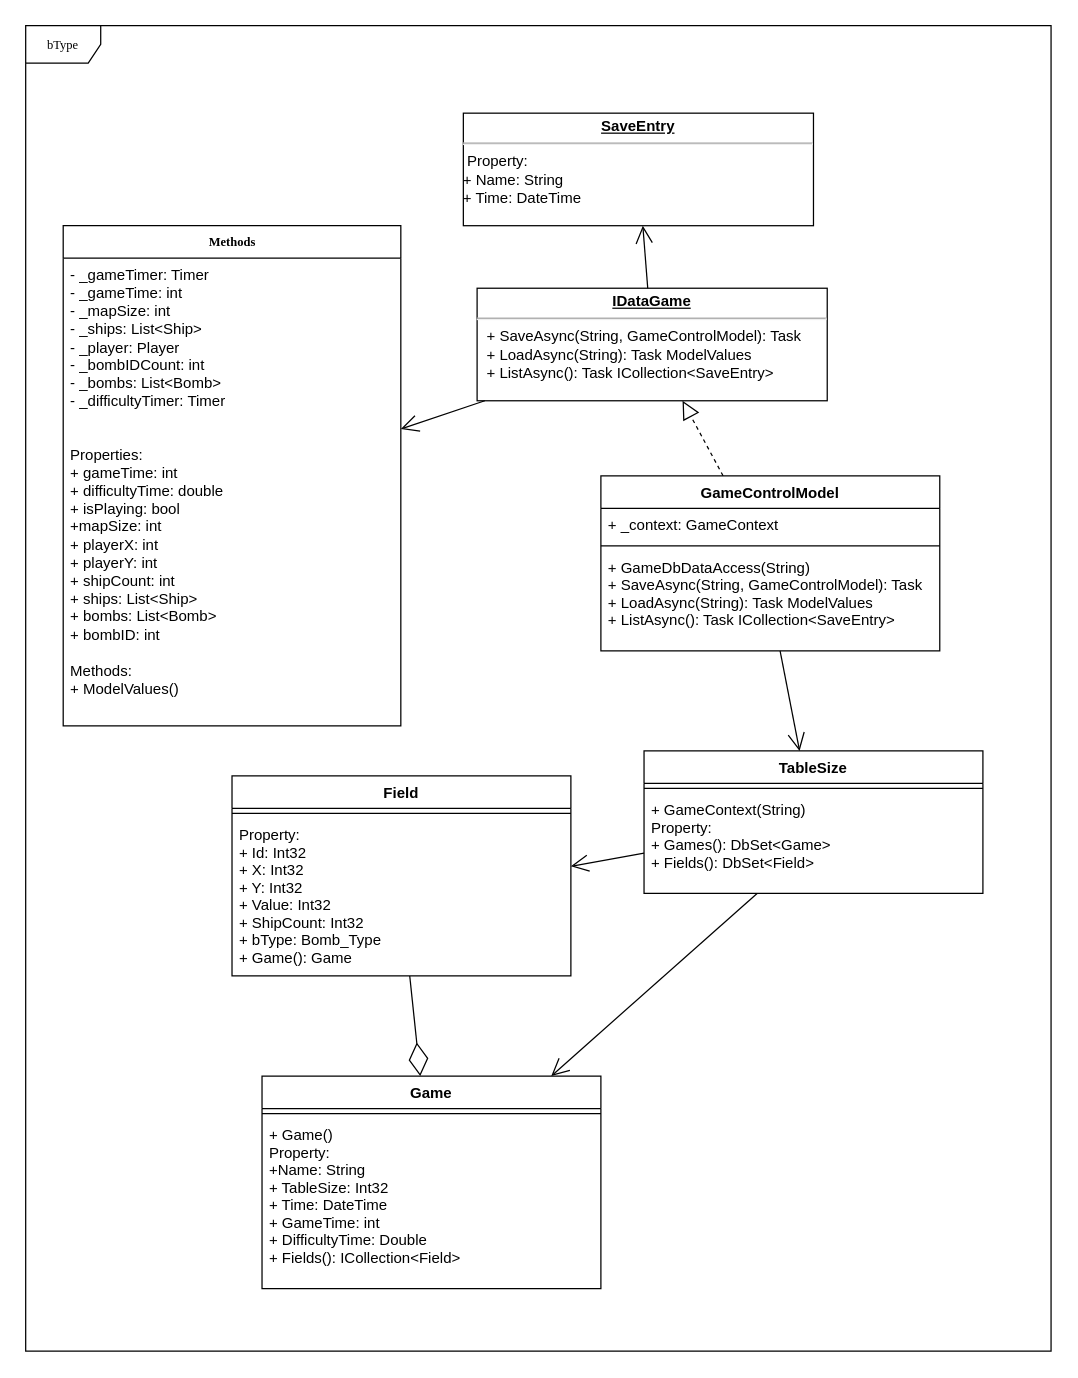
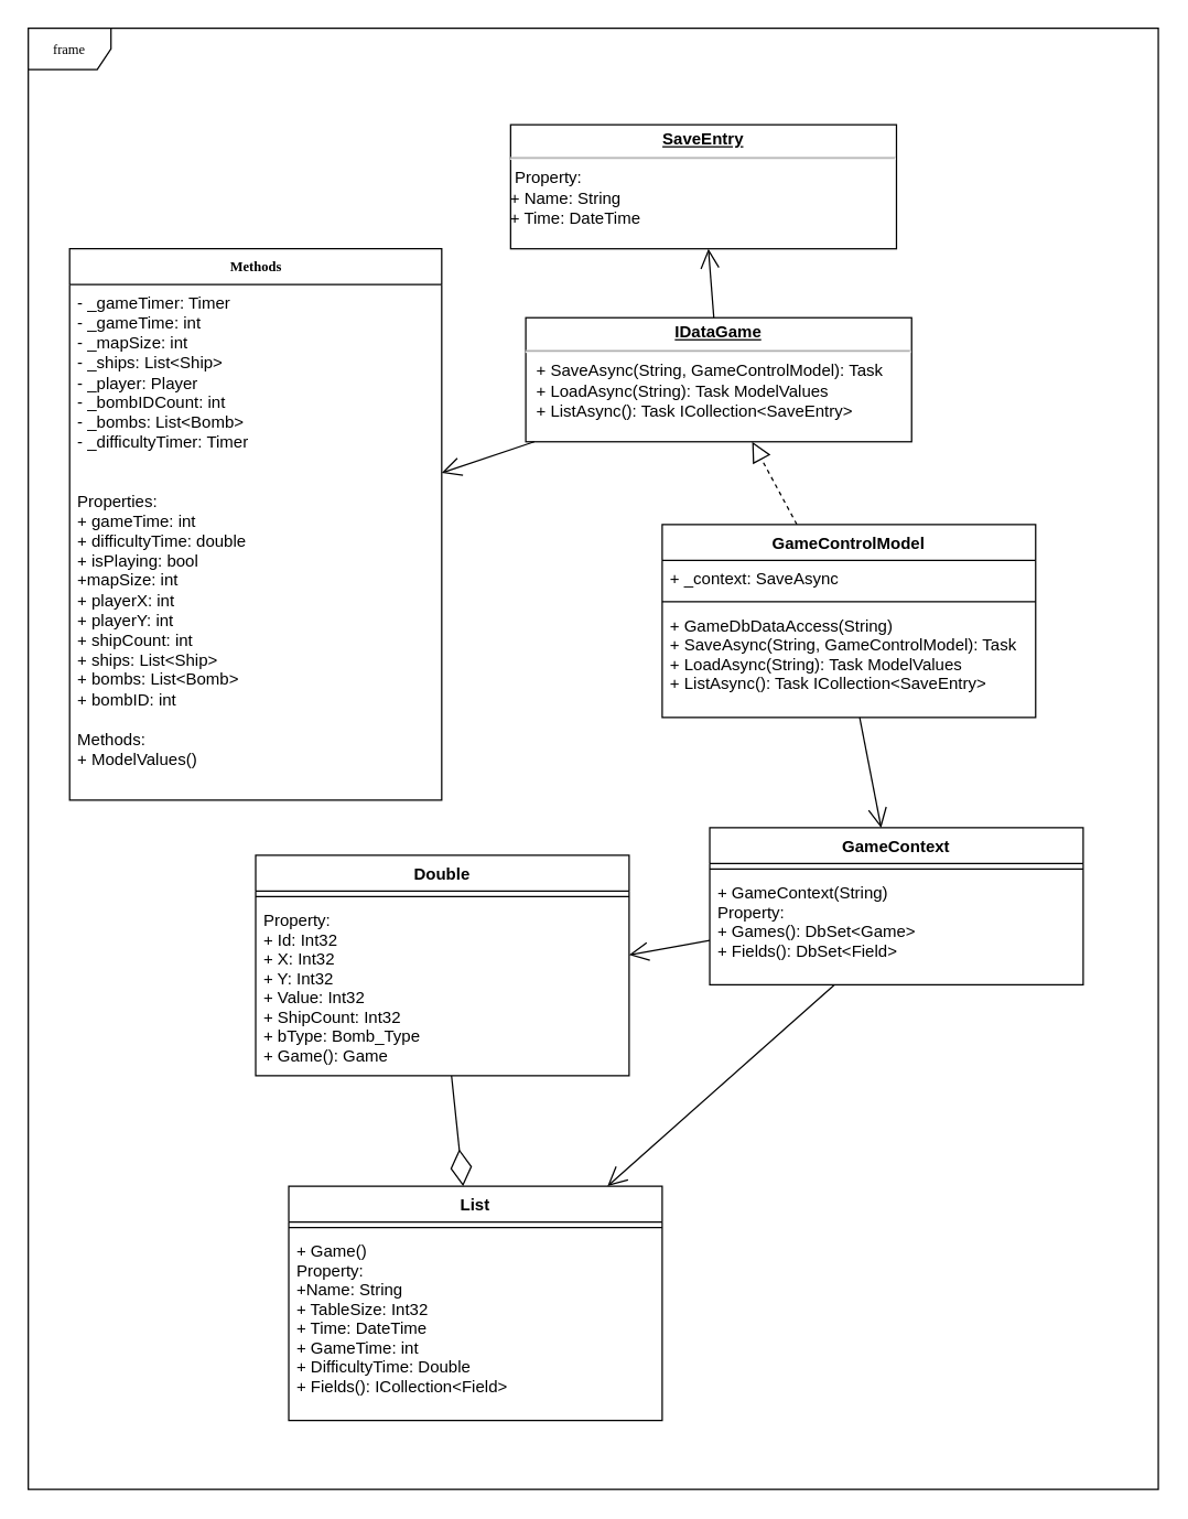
  <mxCell id="0" />
  <mxCell id="1" parent="0" />
- <mxCell id="2" value="bType" style="shape=umlFrame;whiteSpace=wrap;html=1;rounded=0;shadow=0;comic=0;labelBackgroundColor=none;strokeWidth=1;fontFamily=Verdana;fontSize=10;align=center;" parent="1" vertex="1"><mxGeometry x="20" y="20" width="820" height="1060" as="geometry" /></mxCell>
+ <mxCell id="2" value="frame" style="shape=umlFrame;whiteSpace=wrap;html=1;rounded=0;shadow=0;comic=0;labelBackgroundColor=none;strokeWidth=1;fontFamily=Verdana;fontSize=10;align=center;" parent="1" vertex="1"><mxGeometry x="20" y="20" width="820" height="1060" as="geometry" /></mxCell>
  <mxCell id="3" value="&lt;p style=&quot;margin: 0px ; margin-top: 4px ; text-align: center ; text-decoration: underline&quot;&gt;&lt;b&gt;IDataGame&lt;/b&gt;&lt;br&gt;&lt;/p&gt;&lt;hr&gt;&lt;p style=&quot;margin: 0px ; margin-left: 8px&quot;&gt;+ SaveAsync(String, GameControlModel): Task&lt;br&gt;&lt;/p&gt;&lt;p style=&quot;margin: 0px ; margin-left: 8px&quot;&gt;+ LoadAsync(String): Task ModelValues&lt;/p&gt;&lt;p style=&quot;margin: 0px ; margin-left: 8px&quot;&gt;+ ListAsync(): Task ICollection&amp;lt;SaveEntry&amp;gt;&lt;br&gt;&lt;/p&gt;" style="verticalAlign=top;align=left;overflow=fill;fontSize=12;fontFamily=Helvetica;html=1;" vertex="1" parent="1"><mxGeometry x="381" y="230" width="280" height="90" as="geometry" /></mxCell>
  <mxCell id="4" value="&lt;p style=&quot;margin: 0px ; margin-top: 4px ; text-align: center ; text-decoration: underline&quot;&gt;&lt;b&gt;SaveEntry&lt;/b&gt;&lt;br&gt;&lt;/p&gt;&lt;hr&gt;&lt;div&gt;&amp;nbsp;Property:&lt;/div&gt;&lt;div&gt;+ Name: String&lt;/div&gt;&lt;div&gt;+ Time: DateTime&lt;br&gt;&lt;/div&gt;" style="verticalAlign=top;align=left;overflow=fill;fontSize=12;fontFamily=Helvetica;html=1;" vertex="1" parent="1"><mxGeometry x="370" y="90" width="280" height="90" as="geometry" /></mxCell>
  <mxCell id="5" value="" style="endArrow=open;endFill=1;endSize=12;html=1;fontFamily=Helvetica;align=center;" edge="1" parent="1" source="3" target="4"><mxGeometry width="160" relative="1" as="geometry"><mxPoint x="380" y="210" as="sourcePoint" /><mxPoint x="540" y="210" as="targetPoint" /></mxGeometry></mxCell>
  <mxCell id="6" value="GameControlModel" style="swimlane;fontStyle=1;align=center;verticalAlign=top;childLayout=stackLayout;horizontal=1;startSize=26;horizontalStack=0;resizeParent=1;resizeParentMax=0;resizeLast=0;collapsible=1;marginBottom=0;fontFamily=Helvetica;" vertex="1" parent="1"><mxGeometry x="480" y="380" width="271" height="140" as="geometry" /></mxCell>
- <mxCell id="7" value="+ _context: GameContext" style="text;strokeColor=none;fillColor=none;align=left;verticalAlign=top;spacingLeft=4;spacingRight=4;overflow=hidden;rotatable=0;points=[[0,0.5],[1,0.5]];portConstraint=eastwest;" vertex="1" parent="6"><mxGeometry y="26" width="271" height="26" as="geometry" /></mxCell>
+ <mxCell id="7" value="+ _context: SaveAsync" style="text;strokeColor=none;fillColor=none;align=left;verticalAlign=top;spacingLeft=4;spacingRight=4;overflow=hidden;rotatable=0;points=[[0,0.5],[1,0.5]];portConstraint=eastwest;" vertex="1" parent="6"><mxGeometry y="26" width="271" height="26" as="geometry" /></mxCell>
  <mxCell id="8" value="" style="line;strokeWidth=1;fillColor=none;align=left;verticalAlign=middle;spacingTop=-1;spacingLeft=3;spacingRight=3;rotatable=0;labelPosition=right;points=[];portConstraint=eastwest;" vertex="1" parent="6"><mxGeometry y="52" width="271" height="8" as="geometry" /></mxCell>
  <mxCell id="9" value="+ GameDbDataAccess(String)&#10;+ SaveAsync(String, GameControlModel): Task&#10;+ LoadAsync(String): Task ModelValues&#10;+ ListAsync(): Task ICollection&lt;SaveEntry&gt;" style="text;strokeColor=none;fillColor=none;align=left;verticalAlign=top;spacingLeft=4;spacingRight=4;overflow=hidden;rotatable=0;points=[[0,0.5],[1,0.5]];portConstraint=eastwest;" vertex="1" parent="6"><mxGeometry y="60" width="271" height="80" as="geometry" /></mxCell>
  <mxCell id="10" value="" style="endArrow=block;dashed=1;endFill=0;endSize=12;html=1;fontFamily=Helvetica;align=center;" edge="1" parent="1" source="6" target="3"><mxGeometry width="160" relative="1" as="geometry"><mxPoint x="360" y="370" as="sourcePoint" /><mxPoint x="520" y="370" as="targetPoint" /></mxGeometry></mxCell>
  <mxCell id="11" value="&lt;b&gt;Methods&lt;/b&gt;" style="swimlane;html=1;fontStyle=0;childLayout=stackLayout;horizontal=1;startSize=26;fillColor=none;horizontalStack=0;resizeParent=1;resizeLast=0;collapsible=1;marginBottom=0;swimlaneFillColor=#ffffff;rounded=0;shadow=0;comic=0;labelBackgroundColor=none;strokeWidth=1;fontFamily=Verdana;fontSize=10;align=center;" vertex="1" parent="1"><mxGeometry x="50" y="180" width="270" height="400" as="geometry" /></mxCell>
  <mxCell id="12" value="- _gameTimer: Timer&lt;br&gt;- _gameTime: int&lt;br&gt;- _mapSize: int&lt;br&gt;- _ships: List&amp;lt;Ship&amp;gt;&lt;br&gt;- _player: Player&lt;br&gt;- _bombIDCount: int&lt;br&gt;- _bombs: List&amp;lt;Bomb&amp;gt;&lt;br&gt;- _difficultyTimer: Timer&lt;br&gt;&lt;br&gt;&lt;br&gt;Properties:&lt;br&gt;+ gameTime: int&lt;br&gt;+ difficultyTime: double&lt;br&gt;+ isPlaying: bool&lt;br&gt;+mapSize: int&lt;br&gt;+ playerX: int&lt;br&gt;+ playerY: int&lt;br&gt;+ shipCount: int&lt;br&gt;+ ships: List&amp;lt;Ship&amp;gt;&lt;br&gt;+ bombs: List&amp;lt;Bomb&amp;gt;&lt;br&gt;+ bombID: int&lt;div&gt;&lt;br&gt;&lt;/div&gt;&lt;div&gt;Methods:&lt;/div&gt;&lt;div&gt;+ ModelValues()&lt;br&gt;&lt;/div&gt;&lt;div&gt;&lt;br&gt;&lt;/div&gt;" style="text;html=1;strokeColor=none;fillColor=none;align=left;verticalAlign=top;spacingLeft=4;spacingRight=4;whiteSpace=wrap;overflow=hidden;rotatable=0;points=[[0,0.5],[1,0.5]];portConstraint=eastwest;" vertex="1" parent="11"><mxGeometry y="26" width="270" height="364" as="geometry" /></mxCell>
  <mxCell id="13" value="" style="endArrow=open;endFill=1;endSize=12;html=1;fontFamily=Helvetica;align=center;" edge="1" parent="1" source="3" target="12"><mxGeometry width="160" relative="1" as="geometry"><mxPoint x="527.464" y="240" as="sourcePoint" /><mxPoint x="523.536" y="190" as="targetPoint" /></mxGeometry></mxCell>
- <mxCell id="14" value="TableSize" style="swimlane;fontStyle=1;align=center;verticalAlign=top;childLayout=stackLayout;horizontal=1;startSize=26;horizontalStack=0;resizeParent=1;resizeParentMax=0;resizeLast=0;collapsible=1;marginBottom=0;fontFamily=Helvetica;" vertex="1" parent="1"><mxGeometry x="514.5" y="600" width="271" height="114" as="geometry" /></mxCell>
+ <mxCell id="14" value="GameContext" style="swimlane;fontStyle=1;align=center;verticalAlign=top;childLayout=stackLayout;horizontal=1;startSize=26;horizontalStack=0;resizeParent=1;resizeParentMax=0;resizeLast=0;collapsible=1;marginBottom=0;fontFamily=Helvetica;" vertex="1" parent="1"><mxGeometry x="514.5" y="600" width="271" height="114" as="geometry" /></mxCell>
  <mxCell id="15" value="" style="line;strokeWidth=1;fillColor=none;align=left;verticalAlign=middle;spacingTop=-1;spacingLeft=3;spacingRight=3;rotatable=0;labelPosition=right;points=[];portConstraint=eastwest;" vertex="1" parent="14"><mxGeometry y="26" width="271" height="8" as="geometry" /></mxCell>
  <mxCell id="16" value="+ GameContext(String)&#10;Property:&#10;+ Games(): DbSet&lt;Game&gt;&#10;+ Fields(): DbSet&lt;Field&gt;&#10;" style="text;strokeColor=none;fillColor=none;align=left;verticalAlign=top;spacingLeft=4;spacingRight=4;overflow=hidden;rotatable=0;points=[[0,0.5],[1,0.5]];portConstraint=eastwest;" vertex="1" parent="14"><mxGeometry y="34" width="271" height="80" as="geometry" /></mxCell>
  <mxCell id="17" value="" style="endArrow=open;endFill=1;endSize=12;html=1;fontFamily=Helvetica;align=center;" edge="1" parent="1" source="9" target="14"><mxGeometry width="160" relative="1" as="geometry"><mxPoint x="397.195" y="330" as="sourcePoint" /><mxPoint x="330" y="352.598" as="targetPoint" /></mxGeometry></mxCell>
- <mxCell id="18" value="Field" style="swimlane;fontStyle=1;align=center;verticalAlign=top;childLayout=stackLayout;horizontal=1;startSize=26;horizontalStack=0;resizeParent=1;resizeParentMax=0;resizeLast=0;collapsible=1;marginBottom=0;fontFamily=Helvetica;" vertex="1" parent="1"><mxGeometry x="185" y="620" width="271" height="160" as="geometry" /></mxCell>
+ <mxCell id="18" value="Double" style="swimlane;fontStyle=1;align=center;verticalAlign=top;childLayout=stackLayout;horizontal=1;startSize=26;horizontalStack=0;resizeParent=1;resizeParentMax=0;resizeLast=0;collapsible=1;marginBottom=0;fontFamily=Helvetica;" vertex="1" parent="1"><mxGeometry x="185" y="620" width="271" height="160" as="geometry" /></mxCell>
  <mxCell id="19" value="" style="line;strokeWidth=1;fillColor=none;align=left;verticalAlign=middle;spacingTop=-1;spacingLeft=3;spacingRight=3;rotatable=0;labelPosition=right;points=[];portConstraint=eastwest;" vertex="1" parent="18"><mxGeometry y="26" width="271" height="8" as="geometry" /></mxCell>
  <mxCell id="20" value="Property:&#10;+ Id: Int32&#10;+ X: Int32&#10;+ Y: Int32&#10;+ Value: Int32&#10;+ ShipCount: Int32&#10;+ bType: Bomb_Type&#10;+ Game(): Game&#10;" style="text;strokeColor=none;fillColor=none;align=left;verticalAlign=top;spacingLeft=4;spacingRight=4;overflow=hidden;rotatable=0;points=[[0,0.5],[1,0.5]];portConstraint=eastwest;" vertex="1" parent="18"><mxGeometry y="34" width="271" height="126" as="geometry" /></mxCell>
- <mxCell id="21" value="Game" style="swimlane;fontStyle=1;align=center;verticalAlign=top;childLayout=stackLayout;horizontal=1;startSize=26;horizontalStack=0;resizeParent=1;resizeParentMax=0;resizeLast=0;collapsible=1;marginBottom=0;fontFamily=Helvetica;" vertex="1" parent="1"><mxGeometry x="209" y="860" width="271" height="170" as="geometry" /></mxCell>
+ <mxCell id="21" value="List" style="swimlane;fontStyle=1;align=center;verticalAlign=top;childLayout=stackLayout;horizontal=1;startSize=26;horizontalStack=0;resizeParent=1;resizeParentMax=0;resizeLast=0;collapsible=1;marginBottom=0;fontFamily=Helvetica;" vertex="1" parent="1"><mxGeometry x="209" y="860" width="271" height="170" as="geometry" /></mxCell>
  <mxCell id="22" value="" style="line;strokeWidth=1;fillColor=none;align=left;verticalAlign=middle;spacingTop=-1;spacingLeft=3;spacingRight=3;rotatable=0;labelPosition=right;points=[];portConstraint=eastwest;" vertex="1" parent="21"><mxGeometry y="26" width="271" height="8" as="geometry" /></mxCell>
  <mxCell id="23" value="+ Game()&#10;Property:&#10;+Name: String&#10;+ TableSize: Int32&#10;+ Time: DateTime&#10;+ GameTime: int&#10;+ DifficultyTime: Double&#10;+ Fields(): ICollection&lt;Field&gt;&#10;&#10;" style="text;strokeColor=none;fillColor=none;align=left;verticalAlign=top;spacingLeft=4;spacingRight=4;overflow=hidden;rotatable=0;points=[[0,0.5],[1,0.5]];portConstraint=eastwest;" vertex="1" parent="21"><mxGeometry y="34" width="271" height="136" as="geometry" /></mxCell>
  <mxCell id="24" value="" style="endArrow=diamondThin;endFill=0;endSize=24;html=1;fontFamily=Helvetica;align=center;" edge="1" parent="1" source="20" target="21"><mxGeometry width="160" relative="1" as="geometry"><mxPoint x="190" y="820" as="sourcePoint" /><mxPoint x="350" y="820" as="targetPoint" /></mxGeometry></mxCell>
  <mxCell id="25" value="" style="endArrow=open;endFill=1;endSize=12;html=1;fontFamily=Helvetica;align=center;" edge="1" parent="1" source="14" target="20"><mxGeometry width="160" relative="1" as="geometry"><mxPoint x="633.297" y="530" as="sourcePoint" /><mxPoint x="648.89" y="610" as="targetPoint" /></mxGeometry></mxCell>
  <mxCell id="26" value="" style="endArrow=open;endFill=1;endSize=12;html=1;fontFamily=Helvetica;align=center;" edge="1" parent="1" source="16" target="21"><mxGeometry width="160" relative="1" as="geometry"><mxPoint x="524.5" y="691.674" as="sourcePoint" /><mxPoint x="466" y="702.326" as="targetPoint" /></mxGeometry></mxCell>
